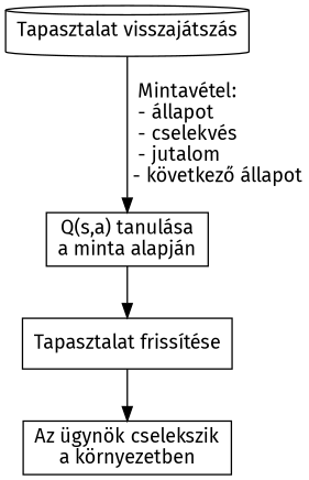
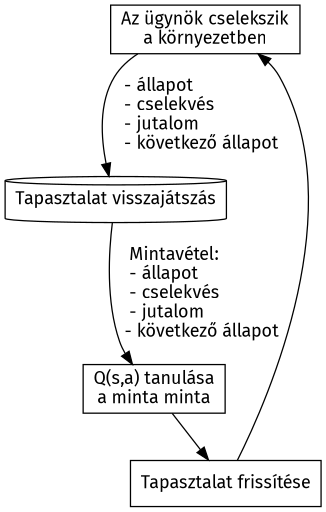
  digraph {
    fontname="Fira Sans"
    node [fontname="Fira Sans" shape=rectangle]
    edge [fontname="Fira Sans"]
    n1 [label="Az ügynök cselekszik\na környezetben"]
    n2 [label="Tapasztalat visszajátszás" shape=cylinder]
-   n3 [label="Q(s,a) tanulása\na minta alapján"]
+   n3 [label="Q(s,a) tanulása\na minta minta"]
    n4 [label="Tapasztalat frissítése"]
+   n1 -> n2 [label="  - állapot\l  - cselekvés\l  - jutalom\l  - következő állapot"]
    n2 -> n3 [label="  Mintavétel:\l  - állapot\l  - cselekvés\l  - jutalom\l - következő állapot"]
    n3 -> n4
    n4 -> n1
  }
